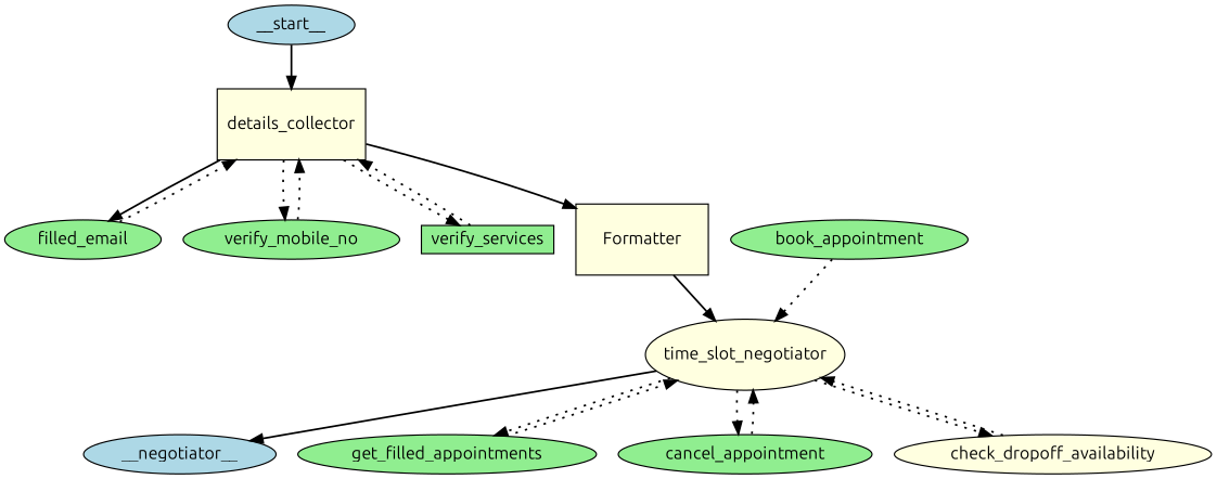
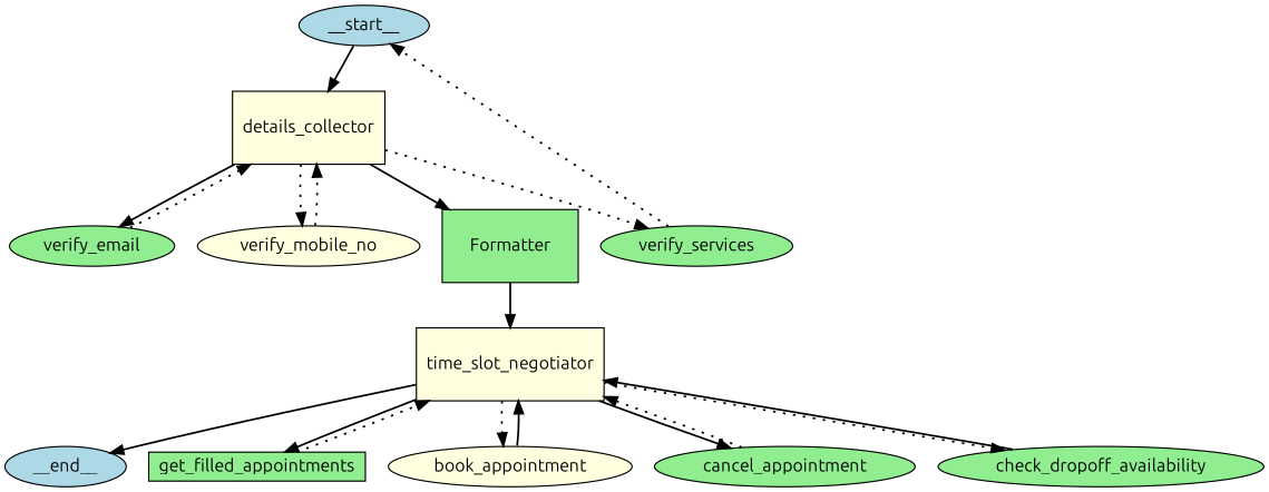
  digraph {
    fontname=Ubuntu
    splines=true
    node [fillcolor=lightgreen fontname=Ubuntu shape=ellipse style=filled]
    edge [fontname=Ubuntu penwidth=1.5 style=dotted]
    n1 [fillcolor=lightblue height=0.3 label=__start__ width=0.5]
    n2 [fillcolor=lightyellow height=0.8 label=details_collector shape=box width=1.5]
-   n3 [height=0.3 label=filled_email width=0.5]
-   n4 [height=0.3 label=verify_mobile_no width=0.5]
-   n5 [height=0.3 label=verify_services shape=box width=0.5]
-   n6 [fillcolor=lightyellow height=0.8 label=Formatter shape=box width=1.5]
-   n7 [fillcolor=lightblue height=0.3 label=__negotiator__ width=0.5]
-   n8 [fillcolor=lightyellow height=0.8 label=time_slot_negotiator width=1.5]
-   n9 [height=0.3 label=get_filled_appointments width=0.5]
-   n10 [height=0.3 label=book_appointment width=0.5]
+   n3 [height=0.3 label=verify_email width=0.5]
+   n4 [fillcolor=lightyellow height=0.3 label=verify_mobile_no width=0.5]
+   n5 [height=0.3 label=verify_services width=0.5]
+   n6 [height=0.8 label=Formatter shape=box width=1.5]
+   n7 [fillcolor=lightblue height=0.3 label=__end__ width=0.5]
+   n8 [fillcolor=lightyellow height=0.8 label=time_slot_negotiator shape=box width=1.5]
+   n9 [height=0.3 label=get_filled_appointments shape=box width=0.5]
+   n10 [fillcolor=lightyellow height=0.3 label=book_appointment width=0.5]
    n11 [height=0.3 label=cancel_appointment width=0.5]
-   n12 [fillcolor=lightyellow height=0.3 label=check_dropoff_availability width=0.5]
+   n12 [height=0.3 label=check_dropoff_availability width=0.5]
    n1 -> n2 [style=""]
    n2 -> n3 [style=solid]
    n2 -> n4
    n2 -> n5
    n2 -> n6 [style=""]
    n3 -> n2
    n4 -> n2
-   n5 -> n2
+   n5 -> n1
    n6 -> n8 [style=""]
    n8 -> n7 [style=""]
-   n8 -> n9
-   n8 -> n11
+   n8 -> n9 [style=solid]
+   n8 -> n10
+   n8 -> n11 [style=solid]
    n8 -> n12
    n9 -> n8
-   n10 -> n8
+   n10 -> n8 [style=solid]
    n11 -> n8
-   n12 -> n8
+   n12 -> n8 [style=solid]
  }
